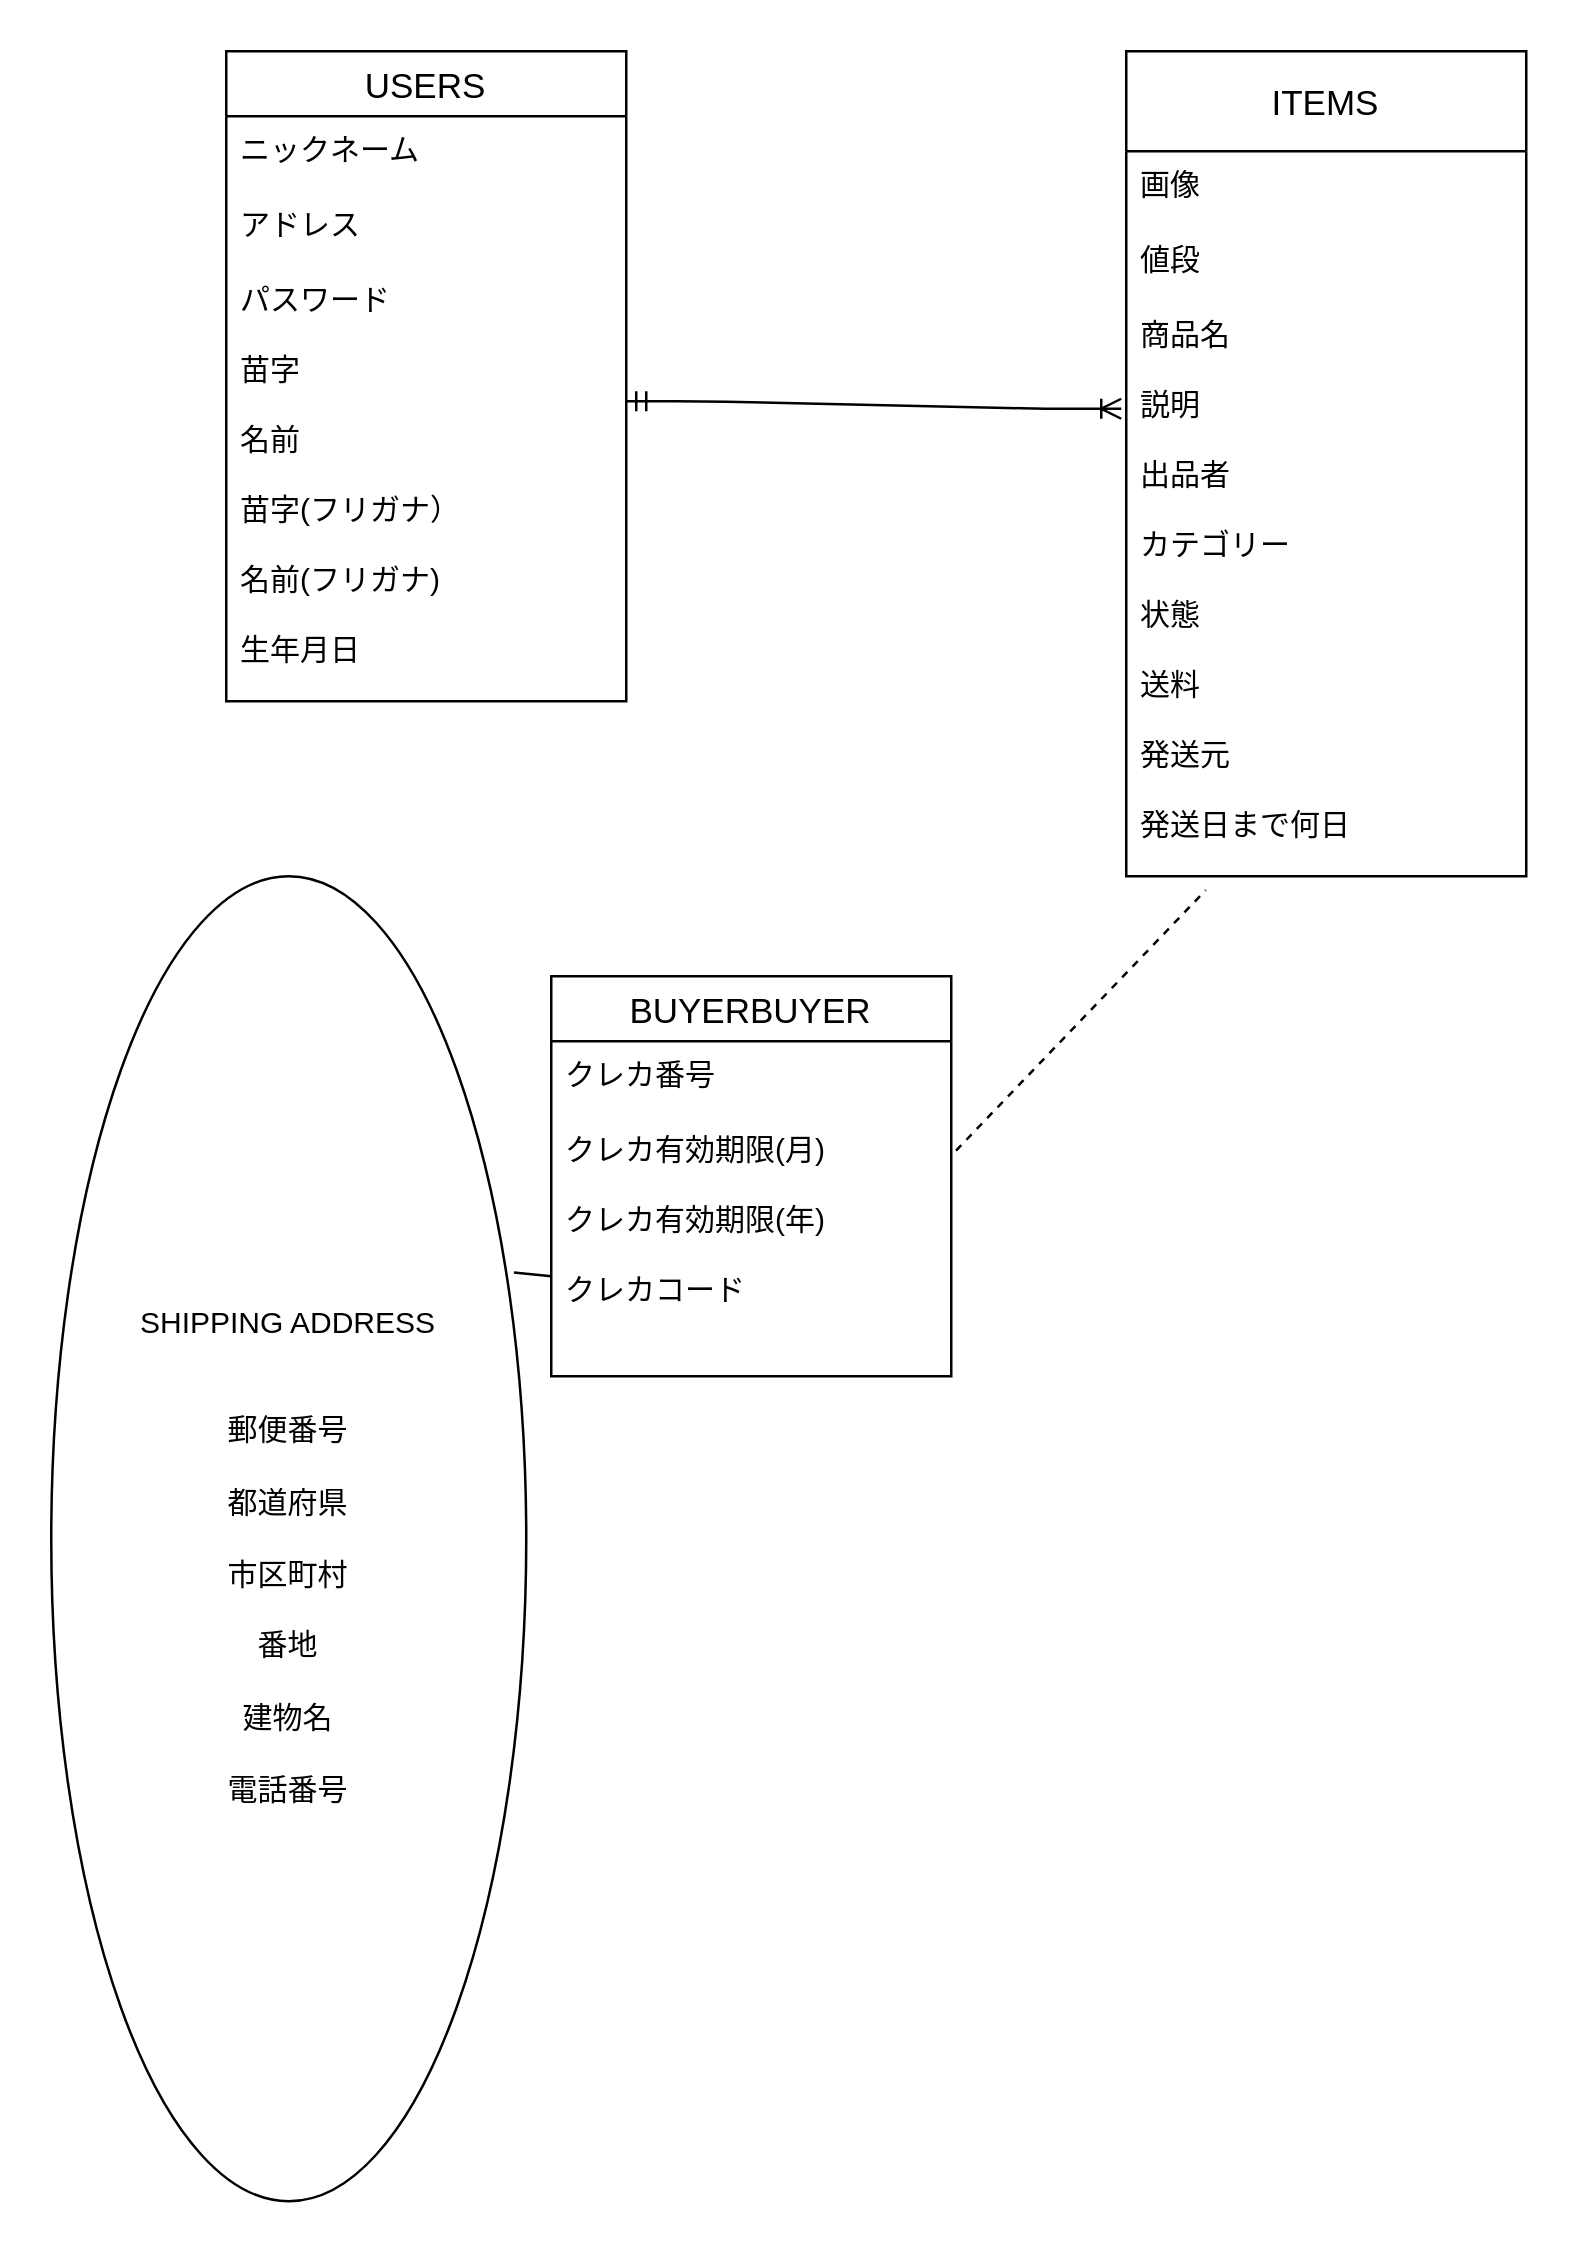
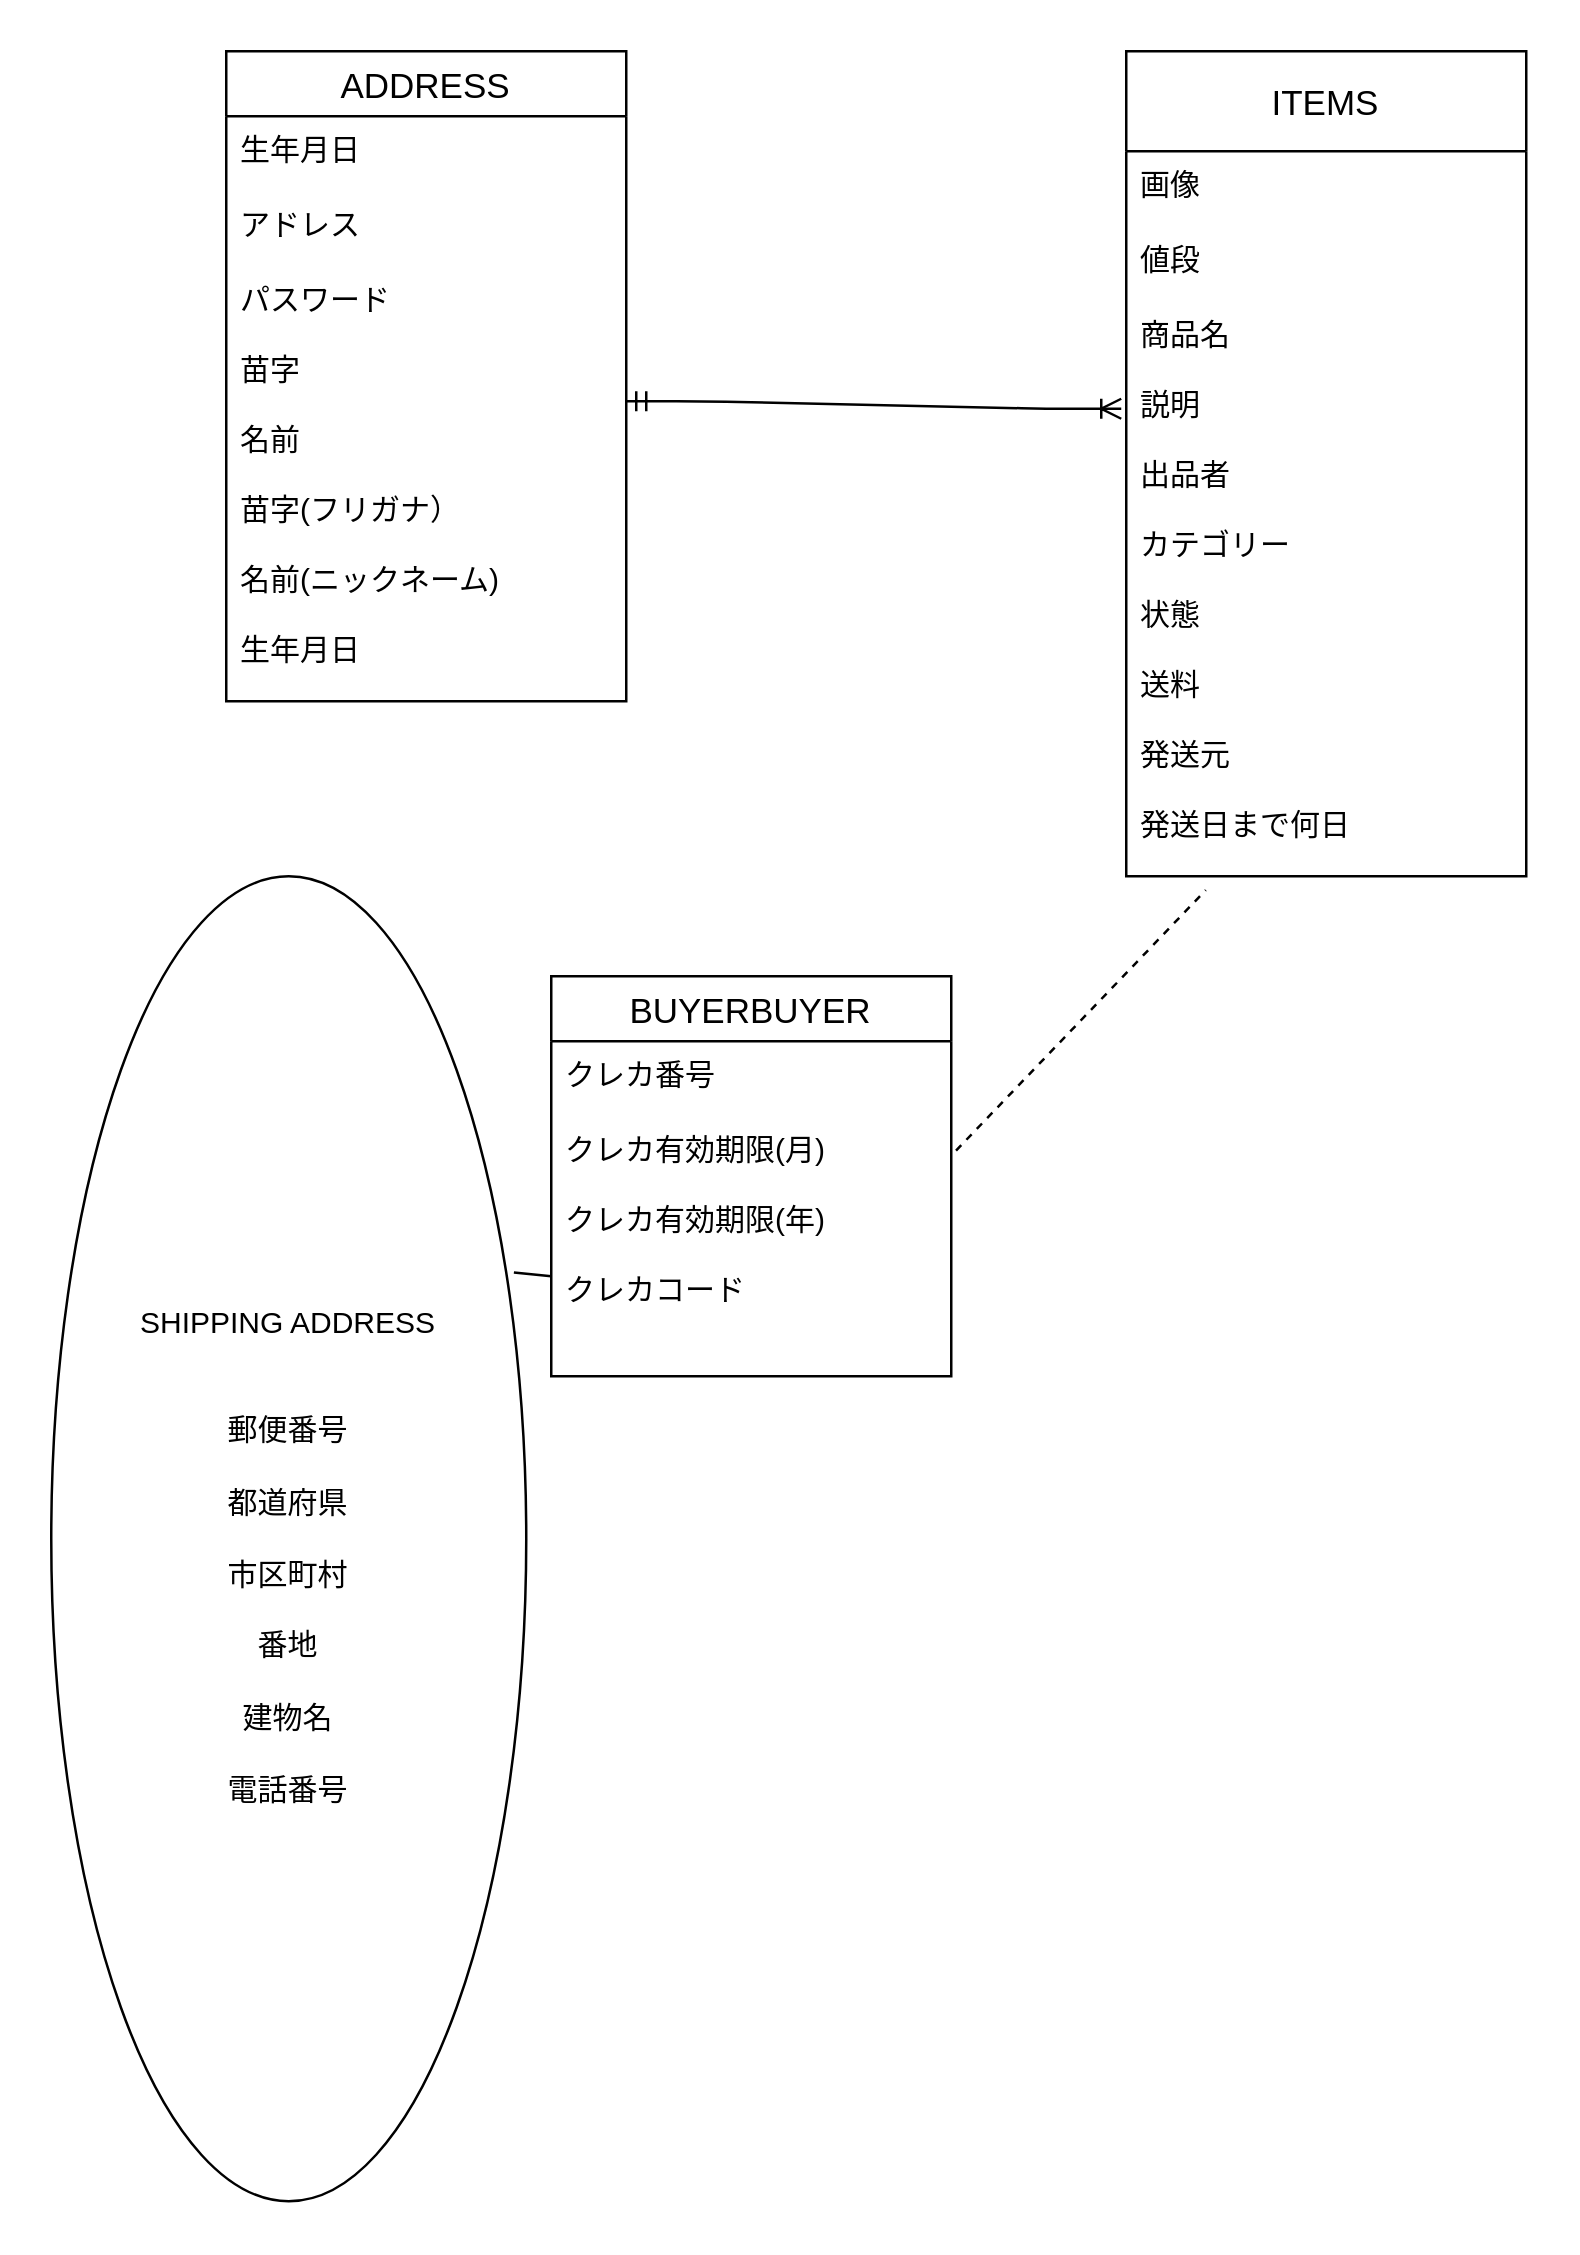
  <mxCell id="0" />
  <mxCell id="1" parent="0" />
- <mxCell id="2" value="USERS" style="swimlane;fontStyle=0;childLayout=stackLayout;horizontal=1;startSize=26;horizontalStack=0;resizeParent=1;resizeParentMax=0;resizeLast=0;collapsible=1;marginBottom=0;align=center;fontSize=14;" vertex="1" parent="1"><mxGeometry x="90" y="20" width="160" height="260" as="geometry" /></mxCell>
- <mxCell id="3" value="ニックネーム" style="text;strokeColor=none;fillColor=none;spacingLeft=4;spacingRight=4;overflow=hidden;rotatable=0;points=[[0,0.5],[1,0.5]];portConstraint=eastwest;fontSize=12;" vertex="1" parent="2"><mxGeometry y="26" width="160" height="30" as="geometry" /></mxCell>
+ <mxCell id="2" value="ADDRESS" style="swimlane;fontStyle=0;childLayout=stackLayout;horizontal=1;startSize=26;horizontalStack=0;resizeParent=1;resizeParentMax=0;resizeLast=0;collapsible=1;marginBottom=0;align=center;fontSize=14;" vertex="1" parent="1"><mxGeometry x="90" y="20" width="160" height="260" as="geometry" /></mxCell>
+ <mxCell id="3" value="生年月日" style="text;strokeColor=none;fillColor=none;spacingLeft=4;spacingRight=4;overflow=hidden;rotatable=0;points=[[0,0.5],[1,0.5]];portConstraint=eastwest;fontSize=12;" vertex="1" parent="2"><mxGeometry y="26" width="160" height="30" as="geometry" /></mxCell>
  <mxCell id="4" value="アドレス" style="text;strokeColor=none;fillColor=none;spacingLeft=4;spacingRight=4;overflow=hidden;rotatable=0;points=[[0,0.5],[1,0.5]];portConstraint=eastwest;fontSize=12;" vertex="1" parent="2"><mxGeometry y="56" width="160" height="30" as="geometry" /></mxCell>
- <mxCell id="5" value="パスワード&#10;&#10;苗字&#10;&#10;名前&#10;&#10;苗字(フリガナ）&#10;&#10;名前(フリガナ)&#10;&#10;生年月日" style="text;strokeColor=none;fillColor=none;spacingLeft=4;spacingRight=4;overflow=hidden;rotatable=0;points=[[0,0.5],[1,0.5]];portConstraint=eastwest;fontSize=12;" vertex="1" parent="2"><mxGeometry y="86" width="160" height="174" as="geometry" /></mxCell>
+ <mxCell id="5" value="パスワード&#10;&#10;苗字&#10;&#10;名前&#10;&#10;苗字(フリガナ）&#10;&#10;名前(ニックネーム)&#10;&#10;生年月日" style="text;strokeColor=none;fillColor=none;spacingLeft=4;spacingRight=4;overflow=hidden;rotatable=0;points=[[0,0.5],[1,0.5]];portConstraint=eastwest;fontSize=12;" vertex="1" parent="2"><mxGeometry y="86" width="160" height="174" as="geometry" /></mxCell>
  <mxCell id="6" value="ITEMS" style="swimlane;fontStyle=0;childLayout=stackLayout;horizontal=1;startSize=40;horizontalStack=0;resizeParent=1;resizeParentMax=0;resizeLast=0;collapsible=1;marginBottom=0;align=center;fontSize=14;" vertex="1" parent="1"><mxGeometry x="450" y="20" width="160" height="330" as="geometry" /></mxCell>
  <mxCell id="7" value="画像" style="text;strokeColor=none;fillColor=none;spacingLeft=4;spacingRight=4;overflow=hidden;rotatable=0;points=[[0,0.5],[1,0.5]];portConstraint=eastwest;fontSize=12;" vertex="1" parent="6"><mxGeometry y="40" width="160" height="30" as="geometry" /></mxCell>
  <mxCell id="8" value="値段" style="text;strokeColor=none;fillColor=none;spacingLeft=4;spacingRight=4;overflow=hidden;rotatable=0;points=[[0,0.5],[1,0.5]];portConstraint=eastwest;fontSize=12;" vertex="1" parent="6"><mxGeometry y="70" width="160" height="30" as="geometry" /></mxCell>
  <mxCell id="9" value="商品名&#10;&#10;説明&#10;&#10;出品者&#10;&#10;カテゴリー&#10;&#10;状態&#10;&#10;送料&#10;&#10;発送元&#10;&#10;発送日まで何日" style="text;strokeColor=none;fillColor=none;spacingLeft=4;spacingRight=4;overflow=hidden;rotatable=0;points=[[0,0.5],[1,0.5]];portConstraint=eastwest;fontSize=12;" vertex="1" parent="6"><mxGeometry y="100" width="160" height="230" as="geometry" /></mxCell>
  <mxCell id="10" value="BUYERBUYER" style="swimlane;fontStyle=0;childLayout=stackLayout;horizontal=1;startSize=26;horizontalStack=0;resizeParent=1;resizeParentMax=0;resizeLast=0;collapsible=1;marginBottom=0;align=center;fontSize=14;" vertex="1" parent="1"><mxGeometry x="220" y="390" width="160" height="160" as="geometry" /></mxCell>
  <mxCell id="11" value="クレカ番号" style="text;strokeColor=none;fillColor=none;spacingLeft=4;spacingRight=4;overflow=hidden;rotatable=0;points=[[0,0.5],[1,0.5]];portConstraint=eastwest;fontSize=12;" vertex="1" parent="10"><mxGeometry y="26" width="160" height="30" as="geometry" /></mxCell>
  <mxCell id="12" value="クレカ有効期限(月)&#10;&#10;クレカ有効期限(年)&#10;&#10;クレカコード&#10;&#10;" style="text;strokeColor=none;fillColor=none;spacingLeft=4;spacingRight=4;overflow=hidden;rotatable=0;points=[[0,0.5],[1,0.5]];portConstraint=eastwest;fontSize=12;" vertex="1" parent="10"><mxGeometry y="56" width="160" height="104" as="geometry" /></mxCell>
  <mxCell id="13" value="" style="edgeStyle=entityRelationEdgeStyle;fontSize=12;html=1;endArrow=ERoneToMany;startArrow=ERmandOne;" edge="1" parent="1"><mxGeometry width="100" height="100" relative="1" as="geometry"><mxPoint x="250" y="160" as="sourcePoint" /><mxPoint x="448" y="163" as="targetPoint" /></mxGeometry></mxCell>
  <mxCell id="14" value="&lt;br&gt;&lt;br&gt;SHIPPING ADDRESS&lt;br&gt;&lt;br&gt;&lt;br&gt;郵便番号&lt;br style=&quot;padding: 0px ; margin: 0px&quot;&gt;&lt;br style=&quot;padding: 0px ; margin: 0px&quot;&gt;都道府県&lt;br style=&quot;padding: 0px ; margin: 0px&quot;&gt;&lt;br style=&quot;padding: 0px ; margin: 0px&quot;&gt;市区町村&lt;br style=&quot;padding: 0px ; margin: 0px&quot;&gt;&lt;br style=&quot;padding: 0px ; margin: 0px&quot;&gt;番地&lt;br style=&quot;padding: 0px ; margin: 0px&quot;&gt;&lt;br style=&quot;padding: 0px ; margin: 0px&quot;&gt;建物名&lt;br style=&quot;padding: 0px ; margin: 0px&quot;&gt;&lt;br style=&quot;padding: 0px ; margin: 0px&quot;&gt;電話番号&lt;div style=&quot;padding: 0px ; margin: 0px&quot;&gt;&lt;br style=&quot;padding: 0px ; margin: 0px ; text-align: left&quot;&gt;&lt;/div&gt;" style="ellipse;whiteSpace=wrap;html=1;align=center;" vertex="1" parent="1"><mxGeometry x="20" y="350" width="190" height="530" as="geometry" /></mxCell>
  <mxCell id="15" value="" style="endArrow=none;html=1;rounded=0;exitX=0.974;exitY=0.299;exitDx=0;exitDy=0;exitPerimeter=0;" edge="1" parent="1" source="14"><mxGeometry relative="1" as="geometry"><mxPoint x="60" y="510" as="sourcePoint" /><mxPoint x="220" y="510" as="targetPoint" /></mxGeometry></mxCell>
  <mxCell id="16" value="" style="endArrow=none;html=1;rounded=0;entryX=0.199;entryY=1.024;entryDx=0;entryDy=0;entryPerimeter=0;exitX=1.012;exitY=0.132;exitDx=0;exitDy=0;exitPerimeter=0;dashed=1;" edge="1" parent="1" source="12" target="9"><mxGeometry relative="1" as="geometry"><mxPoint x="190" y="420" as="sourcePoint" /><mxPoint x="350" y="420" as="targetPoint" /></mxGeometry></mxCell>
